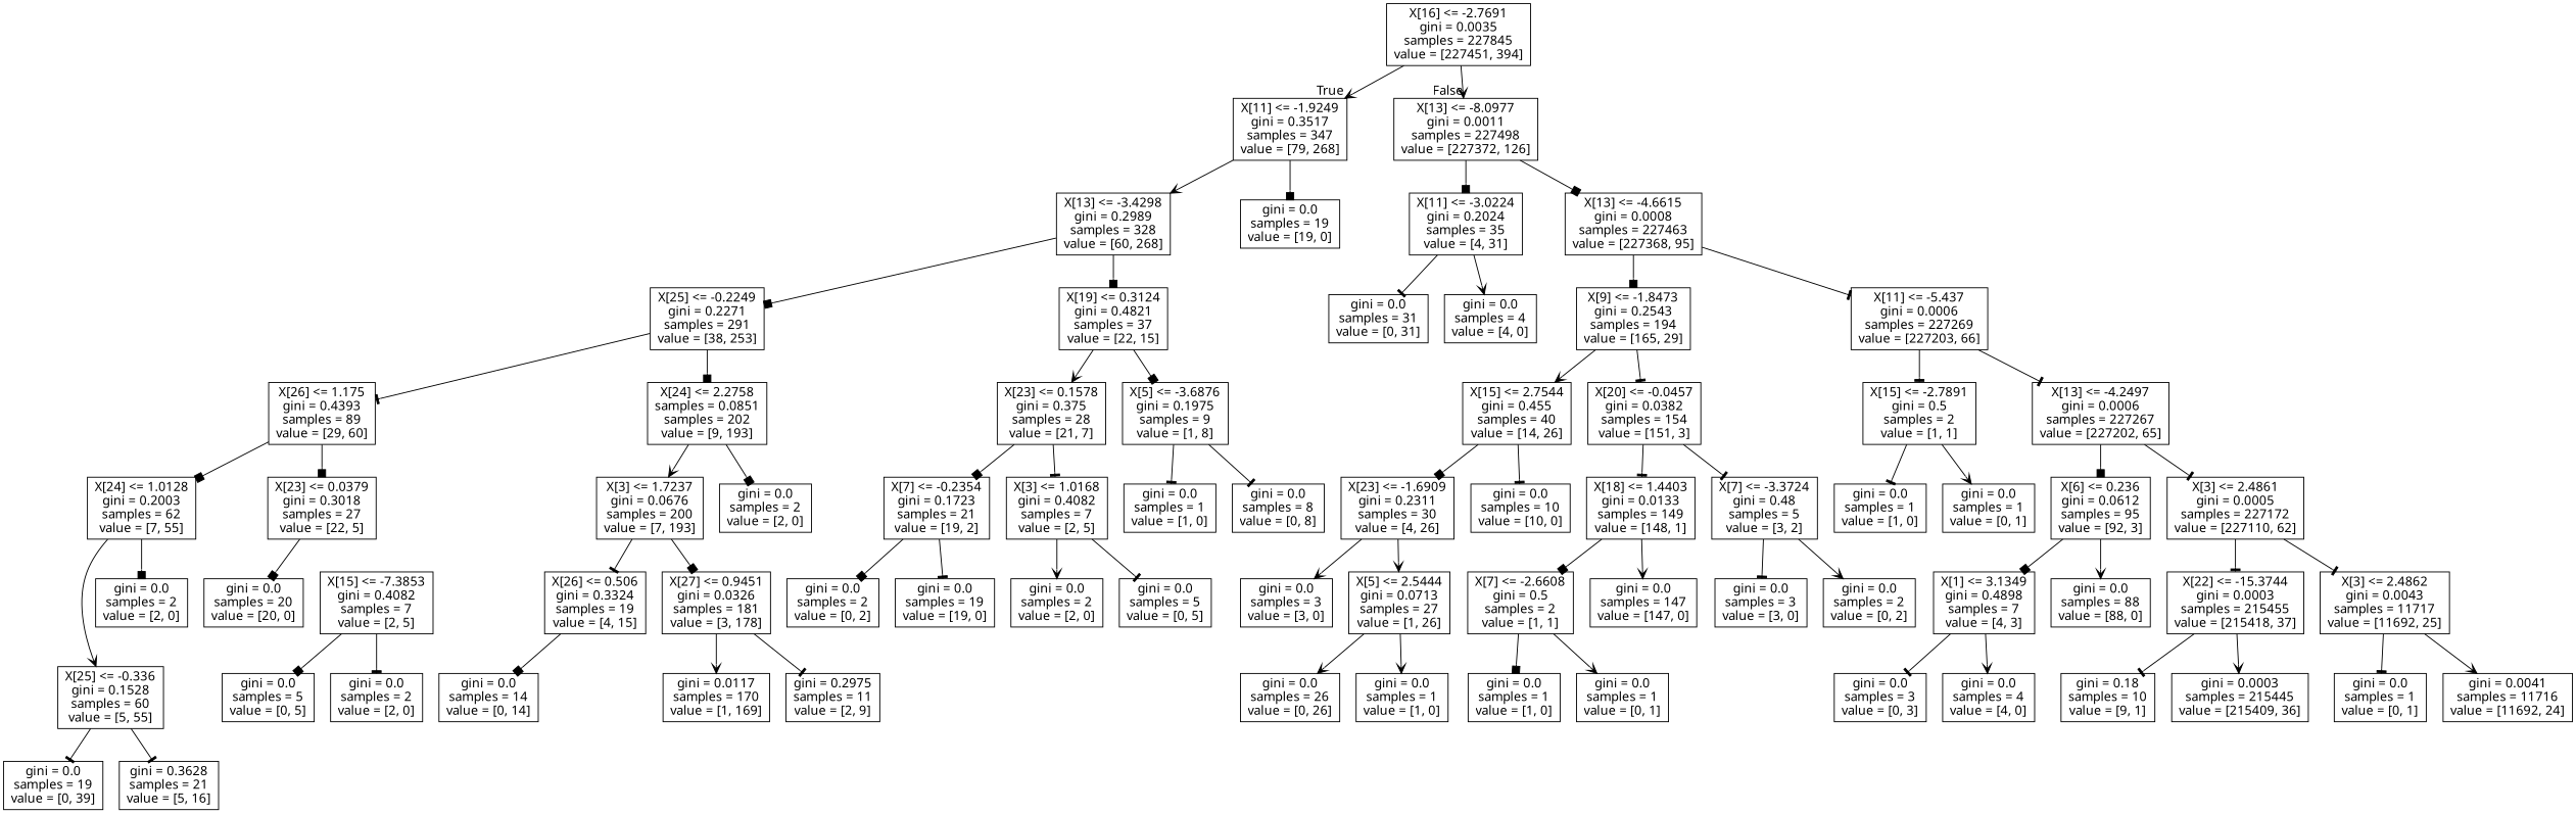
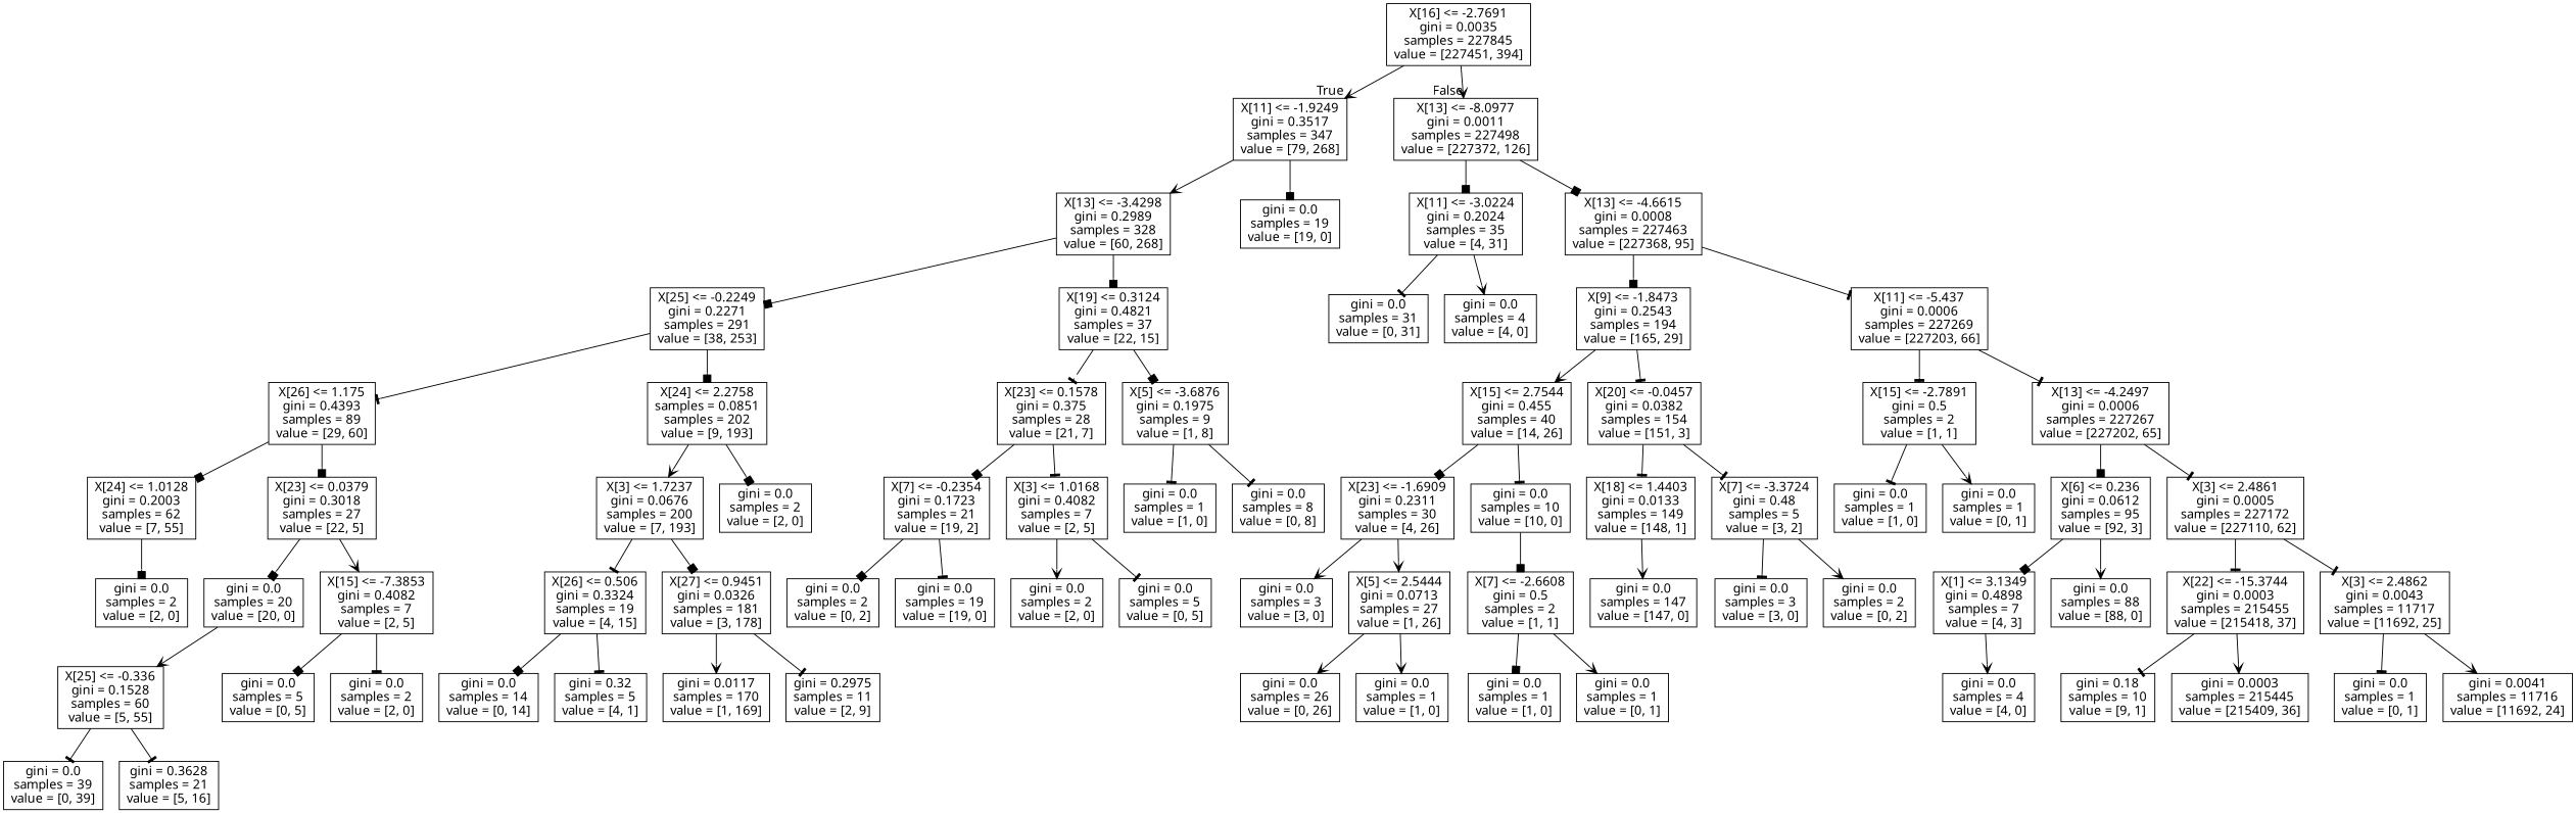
  digraph {
    fontname="Noto Sans"
    node [fontname="Noto Sans" shape=box]
    edge [arrowhead=tee fontname="Noto Sans"]
    n1 [label="X[16] <= -2.7691\ngini = 0.0035\nsamples = 227845\nvalue = [227451, 394]"]
    n2 [label="X[11] <= -1.9249\ngini = 0.3517\nsamples = 347\nvalue = [79, 268]"]
    n3 [label="X[13] <= -8.0977\ngini = 0.0011\nsamples = 227498\nvalue = [227372, 126]"]
    n4 [label="X[13] <= -3.4298\ngini = 0.2989\nsamples = 328\nvalue = [60, 268]"]
    n5 [label="gini = 0.0\nsamples = 19\nvalue = [19, 0]"]
    n6 [label="X[11] <= -3.0224\ngini = 0.2024\nsamples = 35\nvalue = [4, 31]"]
    n7 [label="X[13] <= -4.6615\ngini = 0.0008\nsamples = 227463\nvalue = [227368, 95]"]
    n8 [label="X[25] <= -0.2249\ngini = 0.2271\nsamples = 291\nvalue = [38, 253]"]
    n9 [label="X[19] <= 0.3124\ngini = 0.4821\nsamples = 37\nvalue = [22, 15]"]
    n10 [label="X[26] <= 1.175\ngini = 0.4393\nsamples = 89\nvalue = [29, 60]"]
    n11 [label="X[24] <= 2.2758\nsamples = 0.0851\nsamples = 202\nvalue = [9, 193]"]
    n12 [label="X[23] <= 0.1578\ngini = 0.375\nsamples = 28\nvalue = [21, 7]"]
    n13 [label="X[5] <= -3.6876\ngini = 0.1975\nsamples = 9\nvalue = [1, 8]"]
    n14 [label="X[24] <= 1.0128\ngini = 0.2003\nsamples = 62\nvalue = [7, 55]"]
    n15 [label="X[23] <= 0.0379\ngini = 0.3018\nsamples = 27\nvalue = [22, 5]"]
    n16 [label="X[3] <= 1.7237\ngini = 0.0676\nsamples = 200\nvalue = [7, 193]"]
    n17 [label="gini = 0.0\nsamples = 2\nvalue = [2, 0]"]
    n18 [label="X[25] <= -0.336\ngini = 0.1528\nsamples = 60\nvalue = [5, 55]"]
    n19 [label="gini = 0.0\nsamples = 2\nvalue = [2, 0]"]
    n20 [label="gini = 0.0\nsamples = 20\nvalue = [20, 0]"]
    n21 [label="X[15] <= -7.3853\ngini = 0.4082\nsamples = 7\nvalue = [2, 5]"]
-   n22 [label="gini = 0.0\nsamples = 19\nvalue = [0, 39]"]
+   n22 [label="gini = 0.0\nsamples = 39\nvalue = [0, 39]"]
    n23 [label="gini = 0.3628\nsamples = 21\nvalue = [5, 16]"]
    n24 [label="gini = 0.0\nsamples = 5\nvalue = [0, 5]"]
    n25 [label="gini = 0.0\nsamples = 2\nvalue = [2, 0]"]
    n26 [label="X[26] <= 0.506\ngini = 0.3324\nsamples = 19\nvalue = [4, 15]"]
    n27 [label="X[27] <= 0.9451\ngini = 0.0326\nsamples = 181\nvalue = [3, 178]"]
    n28 [label="gini = 0.0\nsamples = 14\nvalue = [0, 14]"]
+   n29 [label="gini = 0.32\nsamples = 5\nvalue = [4, 1]"]
    n30 [label="gini = 0.0117\nsamples = 170\nvalue = [1, 169]"]
    n31 [label="gini = 0.2975\nsamples = 11\nvalue = [2, 9]"]
    n32 [label="X[7] <= -0.2354\ngini = 0.1723\nsamples = 21\nvalue = [19, 2]"]
    n33 [label="X[3] <= 1.0168\ngini = 0.4082\nsamples = 7\nvalue = [2, 5]"]
    n34 [label="gini = 0.0\nsamples = 1\nvalue = [1, 0]"]
    n35 [label="gini = 0.0\nsamples = 8\nvalue = [0, 8]"]
    n36 [label="gini = 0.0\nsamples = 2\nvalue = [0, 2]"]
    n37 [label="gini = 0.0\nsamples = 19\nvalue = [19, 0]"]
    n38 [label="gini = 0.0\nsamples = 2\nvalue = [2, 0]"]
    n39 [label="gini = 0.0\nsamples = 5\nvalue = [0, 5]"]
    n40 [label="gini = 0.0\nsamples = 31\nvalue = [0, 31]"]
    n41 [label="gini = 0.0\nsamples = 4\nvalue = [4, 0]"]
    n42 [label="X[9] <= -1.8473\ngini = 0.2543\nsamples = 194\nvalue = [165, 29]"]
    n43 [label="X[11] <= -5.437\ngini = 0.0006\nsamples = 227269\nvalue = [227203, 66]"]
    n44 [label="X[15] <= 2.7544\ngini = 0.455\nsamples = 40\nvalue = [14, 26]"]
    n45 [label="X[20] <= -0.0457\ngini = 0.0382\nsamples = 154\nvalue = [151, 3]"]
    n46 [label="X[15] <= -2.7891\ngini = 0.5\nsamples = 2\nvalue = [1, 1]"]
    n47 [label="X[13] <= -4.2497\ngini = 0.0006\nsamples = 227267\nvalue = [227202, 65]"]
    n48 [label="X[23] <= -1.6909\ngini = 0.2311\nsamples = 30\nvalue = [4, 26]"]
    n49 [label="gini = 0.0\nsamples = 10\nvalue = [10, 0]"]
    n50 [label="X[18] <= 1.4403\ngini = 0.0133\nsamples = 149\nvalue = [148, 1]"]
    n51 [label="X[7] <= -3.3724\ngini = 0.48\nsamples = 5\nvalue = [3, 2]"]
    n52 [label="gini = 0.0\nsamples = 3\nvalue = [3, 0]"]
    n53 [label="X[5] <= 2.5444\ngini = 0.0713\nsamples = 27\nvalue = [1, 26]"]
    n54 [label="gini = 0.0\nsamples = 26\nvalue = [0, 26]"]
    n55 [label="gini = 0.0\nsamples = 1\nvalue = [1, 0]"]
    n56 [label="gini = 0.0\nsamples = 147\nvalue = [147, 0]"]
    n57 [label="X[7] <= -2.6608\ngini = 0.5\nsamples = 2\nvalue = [1, 1]"]
    n58 [label="gini = 0.0\nsamples = 3\nvalue = [3, 0]"]
    n59 [label="gini = 0.0\nsamples = 2\nvalue = [0, 2]"]
    n60 [label="gini = 0.0\nsamples = 1\nvalue = [1, 0]"]
    n61 [label="gini = 0.0\nsamples = 1\nvalue = [0, 1]"]
    n62 [label="gini = 0.0\nsamples = 1\nvalue = [1, 0]"]
    n63 [label="gini = 0.0\nsamples = 1\nvalue = [0, 1]"]
    n64 [label="X[6] <= 0.236\ngini = 0.0612\nsamples = 95\nvalue = [92, 3]"]
    n65 [label="X[3] <= 2.4861\ngini = 0.0005\nsamples = 227172\nvalue = [227110, 62]"]
    n66 [label="X[1] <= 3.1349\ngini = 0.4898\nsamples = 7\nvalue = [4, 3]"]
    n67 [label="gini = 0.0\nsamples = 88\nvalue = [88, 0]"]
    n68 [label="X[22] <= -15.3744\ngini = 0.0003\nsamples = 215455\nvalue = [215418, 37]"]
    n69 [label="X[3] <= 2.4862\ngini = 0.0043\nsamples = 11717\nvalue = [11692, 25]"]
-   n70 [label="gini = 0.0\nsamples = 3\nvalue = [0, 3]"]
    n71 [label="gini = 0.0\nsamples = 4\nvalue = [4, 0]"]
    n72 [label="gini = 0.18\nsamples = 10\nvalue = [9, 1]"]
    n73 [label="gini = 0.0003\nsamples = 215445\nvalue = [215409, 36]"]
    n74 [label="gini = 0.0\nsamples = 1\nvalue = [0, 1]"]
    n75 [label="gini = 0.0041\nsamples = 11716\nvalue = [11692, 24]"]
    n1 -> n2 [arrowhead=vee headlabel=True labelangle=45 labeldistance=2.5]
    n1 -> n3 [arrowhead=vee headlabel=False labelangle=-45 labeldistance=2.5]
    n2 -> n4 [arrowhead=vee]
    n2 -> n5 [arrowhead=box]
    n3 -> n6 [arrowhead=box]
    n3 -> n7 [arrowhead=box]
    n4 -> n8 [arrowhead=box]
    n4 -> n9 [arrowhead=box]
    n6 -> n40
    n6 -> n41 [arrowhead=vee]
    n7 -> n42 [arrowhead=box]
    n7 -> n43
    n8 -> n10
    n8 -> n11 [arrowhead=box]
-   n9 -> n12 [arrowhead=vee]
+   n9 -> n12
    n9 -> n13 [arrowhead=box]
    n10 -> n14 [arrowhead=box]
    n10 -> n15 [arrowhead=box]
    n11 -> n16 [arrowhead=vee]
    n11 -> n17 [arrowhead=box]
    n12 -> n32 [arrowhead=box]
    n12 -> n33
    n13 -> n34
    n13 -> n35
-   n14 -> n18 [arrowhead=vee]
+   n20 -> n18 [arrowhead=vee]
    n14 -> n19 [arrowhead=box]
    n15 -> n20 [arrowhead=box]
+   n15 -> n21 [arrowhead=vee]
    n16 -> n26
    n16 -> n27 [arrowhead=box]
    n18 -> n22
    n18 -> n23
    n21 -> n24 [arrowhead=box]
    n21 -> n25
    n26 -> n28 [arrowhead=box]
+   n26 -> n29
    n27 -> n30 [arrowhead=vee]
    n27 -> n31
    n32 -> n36 [arrowhead=box]
    n32 -> n37
    n33 -> n38 [arrowhead=vee]
    n33 -> n39
    n42 -> n44 [arrowhead=vee]
    n42 -> n45
    n43 -> n46
    n43 -> n47
    n44 -> n48 [arrowhead=box]
    n44 -> n49
    n45 -> n50
    n45 -> n51
    n46 -> n62
    n46 -> n63 [arrowhead=vee]
    n47 -> n64 [arrowhead=box]
    n47 -> n65
    n48 -> n52 [arrowhead=vee]
    n48 -> n53 [arrowhead=vee]
    n50 -> n56 [arrowhead=vee]
-   n50 -> n57 [arrowhead=box]
+   n49 -> n57 [arrowhead=box]
    n51 -> n58
    n51 -> n59 [arrowhead=vee]
    n53 -> n54 [arrowhead=vee]
    n53 -> n55 [arrowhead=vee]
    n57 -> n60 [arrowhead=box]
    n57 -> n61 [arrowhead=vee]
    n64 -> n66 [arrowhead=box]
    n64 -> n67 [arrowhead=vee]
    n65 -> n68
    n65 -> n69
-   n66 -> n70
    n66 -> n71 [arrowhead=vee]
    n68 -> n72
    n68 -> n73 [arrowhead=vee]
    n69 -> n74
    n69 -> n75 [arrowhead=vee]
  }
